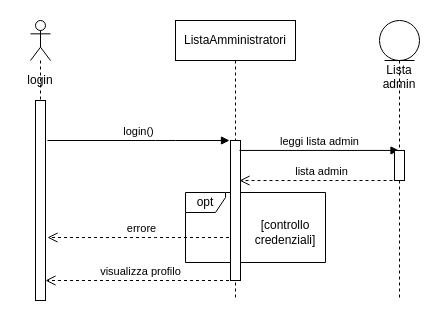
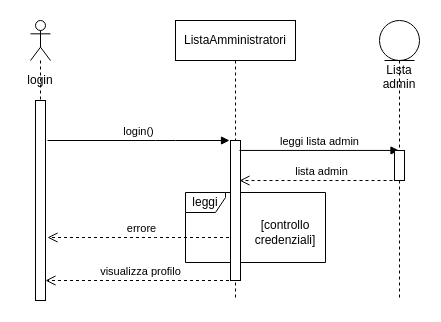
  <mxCell id="0" />
  <mxCell id="1" parent="0" />
  <mxCell id="2" value="" style="shape=umlLifeline;participant=umlActor;perimeter=lifelinePerimeter;whiteSpace=wrap;html=1;container=1;collapsible=0;recursiveResize=0;verticalAlign=top;spacingTop=36;outlineConnect=0;" parent="1" vertex="1"><mxGeometry x="30" y="20" width="20" height="90" as="geometry" /></mxCell>
  <mxCell id="3" value="&lt;div&gt;ListaAmministratori&lt;/div&gt;" style="shape=umlLifeline;perimeter=lifelinePerimeter;whiteSpace=wrap;html=1;container=1;collapsible=0;recursiveResize=0;outlineConnect=0;" parent="1" vertex="1"><mxGeometry x="175" y="20" width="120" height="280" as="geometry" /></mxCell>
  <mxCell id="4" value="login" style="text;html=1;strokeColor=none;fillColor=none;align=center;verticalAlign=middle;whiteSpace=wrap;rounded=0;" parent="1" vertex="1"><mxGeometry x="20" y="70" width="40" height="20" as="geometry" /></mxCell>
  <mxCell id="5" value="" style="html=1;points=[];perimeter=orthogonalPerimeter;" parent="1" vertex="1"><mxGeometry x="35" y="100" width="10" height="200" as="geometry" /></mxCell>
  <mxCell id="6" value="login()" style="html=1;verticalAlign=bottom;endArrow=block;" parent="1" edge="1"><mxGeometry width="80" relative="1" as="geometry"><mxPoint x="47" y="140" as="sourcePoint" /><mxPoint x="229" y="140" as="targetPoint" /><Array as="points"><mxPoint x="165" y="140" /></Array></mxGeometry></mxCell>
  <mxCell id="7" value="errore" style="html=1;verticalAlign=bottom;endArrow=open;dashed=1;endSize=8;" parent="1" edge="1"><mxGeometry relative="1" as="geometry"><mxPoint x="234.5" y="237" as="sourcePoint" /><mxPoint x="47" y="237" as="targetPoint" /><Array as="points"><mxPoint x="165" y="237" /></Array></mxGeometry></mxCell>
  <mxCell id="8" value="[controllo credenziali]" style="text;html=1;strokeColor=none;fillColor=none;align=center;verticalAlign=middle;whiteSpace=wrap;rounded=0;" parent="1" vertex="1"><mxGeometry x="265" y="222" width="40" height="20" as="geometry" /></mxCell>
  <mxCell id="9" value="&lt;div&gt;visualizza profilo&lt;/div&gt;" style="html=1;verticalAlign=bottom;endArrow=open;dashed=1;endSize=8;entryX=1;entryY=0.74;entryDx=0;entryDy=0;entryPerimeter=0;" parent="1" edge="1"><mxGeometry relative="1" as="geometry"><mxPoint x="234.5" y="280" as="sourcePoint" /><mxPoint x="45" y="280" as="targetPoint" /><Array as="points"><mxPoint x="125" y="280" /></Array></mxGeometry></mxCell>
- <mxCell id="10" value="opt" style="shape=umlFrame;whiteSpace=wrap;html=1;width=40;height=20;" parent="1" vertex="1"><mxGeometry x="185" y="192" width="140" height="70" as="geometry" /></mxCell>
+ <mxCell id="10" value="leggi" style="shape=umlFrame;whiteSpace=wrap;html=1;width=40;height=20;" parent="1" vertex="1"><mxGeometry x="185" y="192" width="140" height="70" as="geometry" /></mxCell>
  <mxCell id="11" value="" style="html=1;points=[];perimeter=orthogonalPerimeter;" parent="1" vertex="1"><mxGeometry x="230" y="140" width="10" height="140" as="geometry" /></mxCell>
  <mxCell id="12" value="Lista&lt;br&gt;admin" style="shape=umlLifeline;participant=umlEntity;perimeter=lifelinePerimeter;whiteSpace=wrap;html=1;container=1;collapsible=0;recursiveResize=0;verticalAlign=top;spacingTop=36;outlineConnect=0;" vertex="1" parent="1"><mxGeometry x="379" y="20" width="40" height="280" as="geometry" /></mxCell>
  <mxCell id="13" value="leggi lista admin" style="html=1;verticalAlign=bottom;endArrow=block;exitX=0.9;exitY=0.071;exitDx=0;exitDy=0;exitPerimeter=0;" edge="1" parent="1" source="11" target="12"><mxGeometry width="80" relative="1" as="geometry"><mxPoint x="285" y="150" as="sourcePoint" /><mxPoint x="365" y="150" as="targetPoint" /></mxGeometry></mxCell>
  <mxCell id="14" value="" style="html=1;points=[];perimeter=orthogonalPerimeter;" vertex="1" parent="1"><mxGeometry x="394" y="150" width="10" height="30" as="geometry" /></mxCell>
  <mxCell id="15" value="lista admin" style="html=1;verticalAlign=bottom;endArrow=open;dashed=1;endSize=8;entryX=0.9;entryY=0.286;entryDx=0;entryDy=0;entryPerimeter=0;" edge="1" parent="1" target="11"><mxGeometry relative="1" as="geometry"><mxPoint x="404" y="180" as="sourcePoint" /><mxPoint x="324" y="180" as="targetPoint" /></mxGeometry></mxCell>
